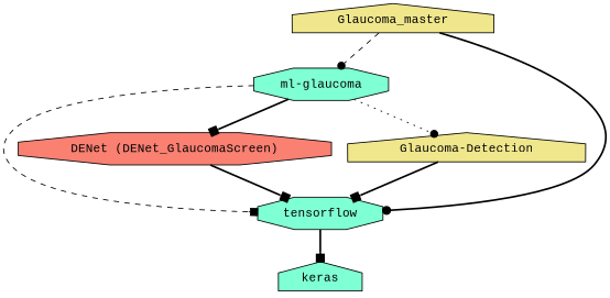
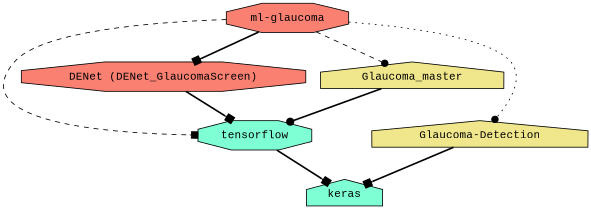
  digraph {
    fontname="Liberation Mono"
    node [fillcolor=salmon fontname="Liberation Mono" shape=octagon style=filled]
    edge [arrowhead=box fontname="Liberation Mono" style=bold]
-   n1 [fillcolor=aquamarine label="ml-glaucoma"]
+   n1 [label="ml-glaucoma"]
    n2 [fillcolor=aquamarine label=tensorflow]
    n3 [label="DENet (DENet_GlaucomaScreen)"]
    n4 [fillcolor=khaki label="Glaucoma-Detection" shape=house]
    n5 [fillcolor=khaki label=Glaucoma_master shape=house]
    n6 [fillcolor=aquamarine label=keras shape=house]
    n1 -> n2 [style=dashed]
    n1 -> n3
    n1 -> n4 [arrowhead=dot style=dotted]
-   n5 -> n1 [arrowhead=dot style=dashed]
+   n1 -> n5 [arrowhead=dot style=dashed]
    n2 -> n6
    n3 -> n2
-   n4 -> n2
+   n4 -> n6
    n5 -> n2 [arrowhead=dot]
  }
